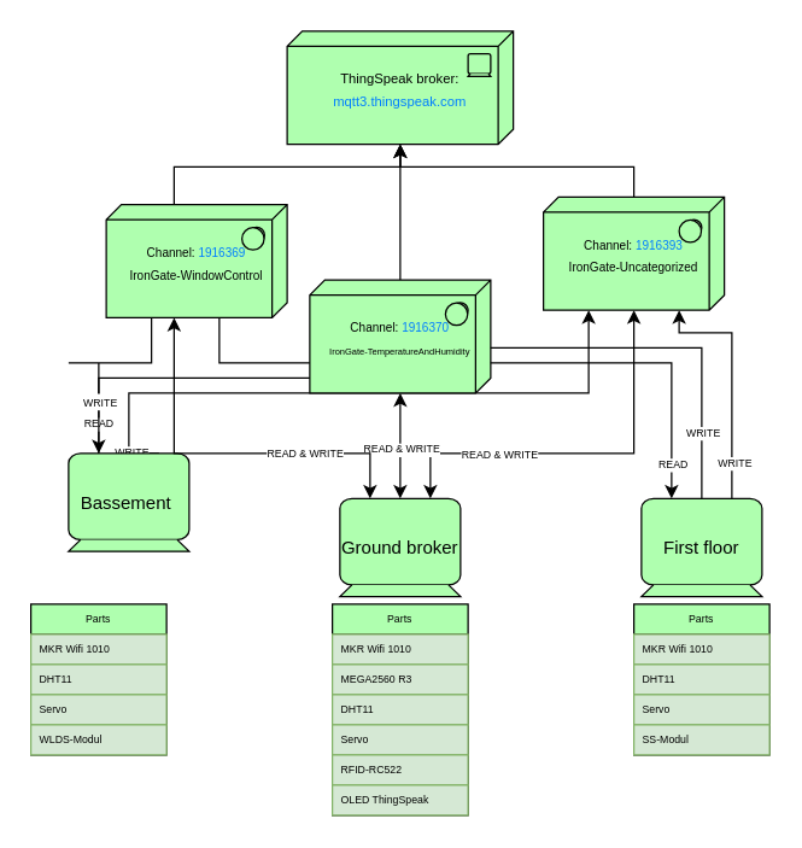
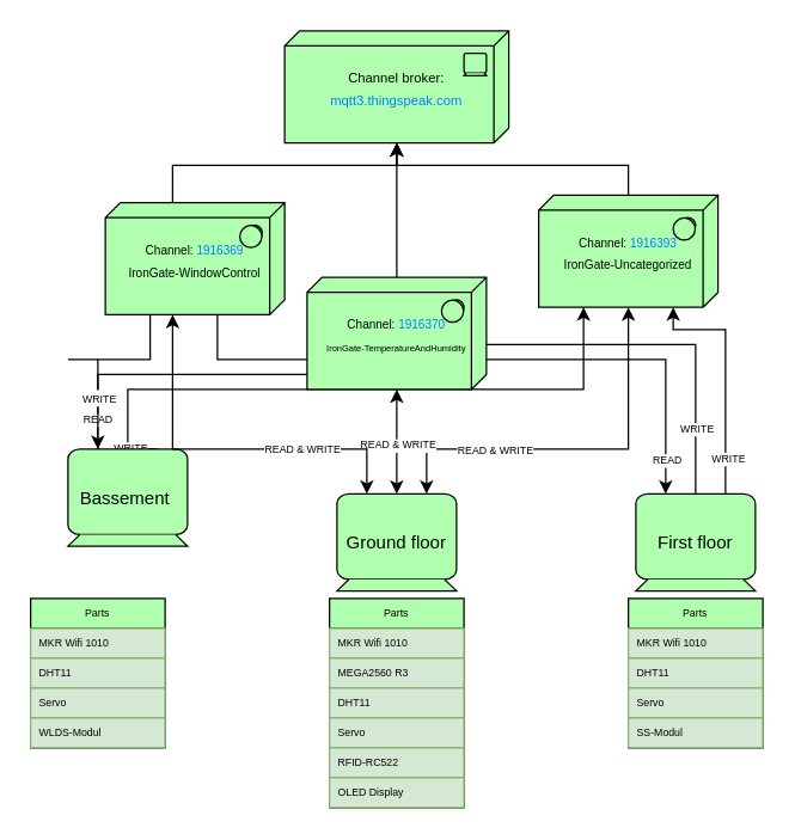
  <mxCell id="0" />
  <mxCell id="1" parent="0" />
  <mxCell id="2" style="edgeStyle=orthogonalEdgeStyle;rounded=0;orthogonalLoop=1;jettySize=auto;html=1;exitX=0.25;exitY=0;exitDx=0;exitDy=0;exitPerimeter=0;entryX=0.25;entryY=1;entryDx=0;entryDy=0;entryPerimeter=0;fontSize=9;fontColor=#007FFF;startArrow=classic;startFill=1;endArrow=none;endFill=0;" edge="1" parent="1" source="8" target="29"><mxGeometry relative="1" as="geometry"><Array as="points"><mxPoint x="45" y="240" /><mxPoint x="85" y="240" /></Array></mxGeometry></mxCell>
  <mxCell id="3" value="READ" style="edgeLabel;html=1;align=center;verticalAlign=middle;resizable=0;points=[];fontSize=7;fontColor=#000000;" vertex="1" connectable="0" parent="2"><mxGeometry x="-0.754" y="1" relative="1" as="geometry"><mxPoint as="offset" /></mxGeometry></mxCell>
  <mxCell id="4" style="edgeStyle=orthogonalEdgeStyle;rounded=0;orthogonalLoop=1;jettySize=auto;html=1;entryX=0.25;entryY=1;entryDx=0;entryDy=0;entryPerimeter=0;fontSize=9;fontColor=#007FFF;startArrow=none;startFill=0;endArrow=classic;endFill=1;" edge="1" parent="1" source="8" target="25"><mxGeometry relative="1" as="geometry"><Array as="points"><mxPoint x="65" y="250" /><mxPoint x="235" y="250" /></Array></mxGeometry></mxCell>
  <mxCell id="5" value="&lt;span style=&quot;font-size: 7px;&quot;&gt;WRITE&lt;/span&gt;" style="edgeLabel;html=1;align=center;verticalAlign=middle;resizable=0;points=[];fontSize=9;fontColor=#000000;" vertex="1" connectable="0" parent="4"><mxGeometry x="-0.866" y="1" relative="1" as="geometry"><mxPoint x="1" y="-20" as="offset" /></mxGeometry></mxCell>
  <mxCell id="6" style="edgeStyle=orthogonalEdgeStyle;rounded=0;orthogonalLoop=1;jettySize=auto;html=1;exitX=0.75;exitY=0;exitDx=0;exitDy=0;exitPerimeter=0;entryX=0.25;entryY=1;entryDx=0;entryDy=0;entryPerimeter=0;fontSize=9;fontColor=#007FFF;startArrow=none;startFill=0;endArrow=classic;endFill=1;" edge="1" parent="1" source="8" target="27"><mxGeometry relative="1" as="geometry"><Array as="points"><mxPoint x="85" y="260" /><mxPoint x="390" y="260" /></Array></mxGeometry></mxCell>
  <mxCell id="7" value="WRITE" style="edgeLabel;html=1;align=center;verticalAlign=middle;resizable=0;points=[];fontSize=7;fontColor=#000000;" vertex="1" connectable="0" parent="6"><mxGeometry x="-0.911" relative="1" as="geometry"><mxPoint y="-1" as="offset" /></mxGeometry></mxCell>
  <mxCell id="8" value="Bassement&amp;nbsp;" style="html=1;outlineConnect=0;whiteSpace=wrap;fillColor=#AFFFAF;shape=mxgraph.archimate3.device;" vertex="1" parent="1"><mxGeometry x="45" y="300" width="80" height="65" as="geometry" /></mxCell>
  <mxCell id="9" style="edgeStyle=orthogonalEdgeStyle;rounded=0;orthogonalLoop=1;jettySize=auto;html=1;exitX=0.75;exitY=0;exitDx=0;exitDy=0;exitPerimeter=0;entryX=0.5;entryY=1;entryDx=0;entryDy=0;entryPerimeter=0;fontSize=9;fontColor=#007FFF;startArrow=classic;startFill=1;endArrow=classic;endFill=1;" edge="1" parent="1" source="15" target="27"><mxGeometry relative="1" as="geometry"><Array as="points"><mxPoint x="285" y="300" /><mxPoint x="420" y="300" /></Array></mxGeometry></mxCell>
  <mxCell id="10" value="READ &amp;amp; WRITE" style="edgeLabel;html=1;align=center;verticalAlign=middle;resizable=0;points=[];fontSize=7;fontColor=#000000;" vertex="1" connectable="0" parent="9"><mxGeometry x="-0.447" y="-1" relative="1" as="geometry"><mxPoint x="3" as="offset" /></mxGeometry></mxCell>
  <mxCell id="11" style="edgeStyle=orthogonalEdgeStyle;rounded=0;orthogonalLoop=1;jettySize=auto;html=1;entryX=0.5;entryY=1;entryDx=0;entryDy=0;entryPerimeter=0;fontSize=9;fontColor=#007FFF;startArrow=classic;startFill=1;endArrow=classic;endFill=1;" edge="1" parent="1" source="15" target="25"><mxGeometry relative="1" as="geometry" /></mxCell>
  <mxCell id="12" value="READ &amp;amp; WRITE" style="edgeLabel;html=1;align=center;verticalAlign=middle;resizable=0;points=[];fontSize=7;fontColor=#000000;" vertex="1" connectable="0" parent="11"><mxGeometry x="-0.401" y="2" relative="1" as="geometry"><mxPoint x="2" y="-12" as="offset" /></mxGeometry></mxCell>
  <mxCell id="13" style="edgeStyle=orthogonalEdgeStyle;rounded=0;orthogonalLoop=1;jettySize=auto;html=1;exitX=0.25;exitY=0;exitDx=0;exitDy=0;exitPerimeter=0;fontSize=9;fontColor=#007FFF;startArrow=classic;startFill=1;endArrow=classic;endFill=1;" edge="1" parent="1" source="15" target="29"><mxGeometry relative="1" as="geometry"><Array as="points"><mxPoint x="245" y="300" /><mxPoint x="115" y="300" /></Array></mxGeometry></mxCell>
  <mxCell id="14" value="READ &amp;amp; WRITE" style="edgeLabel;html=1;align=center;verticalAlign=middle;resizable=0;points=[];fontSize=7;fontColor=#000000;" vertex="1" connectable="0" parent="13"><mxGeometry x="-0.385" relative="1" as="geometry"><mxPoint x="3" as="offset" /></mxGeometry></mxCell>
- <mxCell id="15" value="Ground broker" style="html=1;outlineConnect=0;whiteSpace=wrap;fillColor=#AFFFAF;shape=mxgraph.archimate3.device;" vertex="1" parent="1"><mxGeometry x="225" y="330" width="80" height="65" as="geometry" /></mxCell>
+ <mxCell id="15" value="Ground floor" style="html=1;outlineConnect=0;whiteSpace=wrap;fillColor=#AFFFAF;shape=mxgraph.archimate3.device;" vertex="1" parent="1"><mxGeometry x="225" y="330" width="80" height="65" as="geometry" /></mxCell>
  <mxCell id="16" style="edgeStyle=orthogonalEdgeStyle;rounded=0;orthogonalLoop=1;jettySize=auto;html=1;entryX=0.75;entryY=1;entryDx=0;entryDy=0;entryPerimeter=0;fontSize=9;fontColor=#007FFF;startArrow=classic;startFill=1;endArrow=none;endFill=0;" edge="1" parent="1" source="22" target="29"><mxGeometry relative="1" as="geometry"><Array as="points"><mxPoint x="445" y="240" /><mxPoint x="145" y="240" /></Array></mxGeometry></mxCell>
  <mxCell id="17" value="READ" style="edgeLabel;html=1;align=center;verticalAlign=middle;resizable=0;points=[];fontSize=7;fontColor=#000000;" vertex="1" connectable="0" parent="16"><mxGeometry x="-0.894" relative="1" as="geometry"><mxPoint as="offset" /></mxGeometry></mxCell>
  <mxCell id="18" style="edgeStyle=orthogonalEdgeStyle;rounded=0;orthogonalLoop=1;jettySize=auto;html=1;entryX=0.75;entryY=1;entryDx=0;entryDy=0;entryPerimeter=0;fontSize=9;fontColor=#007FFF;startArrow=none;startFill=0;endArrow=classic;endFill=1;" edge="1" parent="1" source="22" target="25"><mxGeometry relative="1" as="geometry"><Array as="points"><mxPoint x="465" y="230" /><mxPoint x="295" y="230" /></Array></mxGeometry></mxCell>
  <mxCell id="19" value="WRITE" style="edgeLabel;html=1;align=center;verticalAlign=middle;resizable=0;points=[];fontSize=7;fontColor=#000000;" vertex="1" connectable="0" parent="18"><mxGeometry x="-0.707" relative="1" as="geometry"><mxPoint as="offset" /></mxGeometry></mxCell>
  <mxCell id="20" style="edgeStyle=orthogonalEdgeStyle;rounded=0;orthogonalLoop=1;jettySize=auto;html=1;exitX=0.75;exitY=0;exitDx=0;exitDy=0;exitPerimeter=0;entryX=0.75;entryY=1;entryDx=0;entryDy=0;entryPerimeter=0;fontSize=9;fontColor=#007FFF;startArrow=none;startFill=0;endArrow=classic;endFill=1;" edge="1" parent="1" source="22" target="27"><mxGeometry relative="1" as="geometry"><Array as="points"><mxPoint x="485" y="220" /><mxPoint x="450" y="220" /></Array></mxGeometry></mxCell>
  <mxCell id="21" value="WRITE" style="edgeLabel;html=1;align=center;verticalAlign=middle;resizable=0;points=[];fontSize=7;fontColor=#000000;" vertex="1" connectable="0" parent="20"><mxGeometry x="-0.696" y="-1" relative="1" as="geometry"><mxPoint as="offset" /></mxGeometry></mxCell>
  <mxCell id="22" value="First floor" style="html=1;outlineConnect=0;whiteSpace=wrap;fillColor=#AFFFAF;shape=mxgraph.archimate3.device;" vertex="1" parent="1"><mxGeometry x="425" y="330" width="80" height="65" as="geometry" /></mxCell>
- <mxCell id="23" value="&lt;font style=&quot;font-size: 9px;&quot;&gt;ThingSpeak broker:&lt;br&gt;&lt;font style=&quot;font-size: 9px;&quot; color=&quot;#007fff&quot;&gt;mqtt3.thingspeak.com&lt;/font&gt;&lt;/font&gt;" style="html=1;outlineConnect=0;whiteSpace=wrap;fillColor=#AFFFAF;shape=mxgraph.archimate3.tech;techType=device;" vertex="1" parent="1"><mxGeometry x="190" y="20" width="150" height="75" as="geometry" /></mxCell>
+ <mxCell id="23" value="&lt;font style=&quot;font-size: 9px;&quot;&gt;Channel broker:&lt;br&gt;&lt;font style=&quot;font-size: 9px;&quot; color=&quot;#007fff&quot;&gt;mqtt3.thingspeak.com&lt;/font&gt;&lt;/font&gt;" style="html=1;outlineConnect=0;whiteSpace=wrap;fillColor=#AFFFAF;shape=mxgraph.archimate3.tech;techType=device;" vertex="1" parent="1"><mxGeometry x="190" y="20" width="150" height="75" as="geometry" /></mxCell>
  <mxCell id="24" style="edgeStyle=orthogonalEdgeStyle;rounded=0;orthogonalLoop=1;jettySize=auto;html=1;entryX=0.5;entryY=1;entryDx=0;entryDy=0;entryPerimeter=0;startArrow=none;startFill=0;" edge="1" parent="1" source="25" target="23"><mxGeometry relative="1" as="geometry" /></mxCell>
  <mxCell id="25" value="&lt;font style=&quot;&quot;&gt;&lt;span style=&quot;font-size: 8px;&quot;&gt;Channel: &lt;/span&gt;&lt;font style=&quot;font-size: 8px;&quot; color=&quot;#007fff&quot;&gt;1916370&lt;/font&gt;&lt;br&gt;&lt;font style=&quot;font-size: 6px;&quot;&gt;IronGate-TemperatureAndHumidity&lt;/font&gt;&lt;br&gt;&lt;/font&gt;" style="html=1;outlineConnect=0;whiteSpace=wrap;fillColor=#AFFFAF;shape=mxgraph.archimate3.tech;techType=sysSw;" vertex="1" parent="1"><mxGeometry x="205" y="185" width="120" height="75" as="geometry" /></mxCell>
  <mxCell id="26" style="edgeStyle=orthogonalEdgeStyle;rounded=0;orthogonalLoop=1;jettySize=auto;html=1;entryX=0.5;entryY=1;entryDx=0;entryDy=0;entryPerimeter=0;startArrow=none;startFill=0;" edge="1" parent="1" source="27" target="23"><mxGeometry relative="1" as="geometry"><Array as="points"><mxPoint x="420" y="110" /><mxPoint x="265" y="110" /></Array></mxGeometry></mxCell>
  <mxCell id="27" value="&lt;font style=&quot;font-size: 8px;&quot;&gt;Channel:&amp;nbsp;&lt;font color=&quot;#007fff&quot;&gt;1916393&lt;/font&gt;&lt;br&gt;IronGate-Uncategorized&lt;/font&gt;" style="html=1;outlineConnect=0;whiteSpace=wrap;fillColor=#AFFFAF;shape=mxgraph.archimate3.tech;techType=sysSw;" vertex="1" parent="1"><mxGeometry x="360" y="130" width="120" height="75" as="geometry" /></mxCell>
  <mxCell id="28" style="edgeStyle=orthogonalEdgeStyle;rounded=0;orthogonalLoop=1;jettySize=auto;html=1;startArrow=none;startFill=0;entryX=0.5;entryY=1;entryDx=0;entryDy=0;entryPerimeter=0;" edge="1" parent="1" source="29" target="23"><mxGeometry relative="1" as="geometry"><mxPoint x="295" y="110" as="targetPoint" /><Array as="points"><mxPoint x="115" y="110" /><mxPoint x="265" y="110" /></Array></mxGeometry></mxCell>
  <mxCell id="29" value="&lt;font style=&quot;font-size: 8px;&quot;&gt;Channel: &lt;font color=&quot;#007fff&quot;&gt;1916369&lt;/font&gt;&lt;br&gt;IronGate-WindowControl&lt;/font&gt;" style="html=1;outlineConnect=0;whiteSpace=wrap;fillColor=#AFFFAF;shape=mxgraph.archimate3.tech;techType=sysSw;" vertex="1" parent="1"><mxGeometry x="70" y="135" width="120" height="75" as="geometry" /></mxCell>
  <mxCell id="30" value="Parts" style="swimlane;fontStyle=0;childLayout=stackLayout;horizontal=1;startSize=20;horizontalStack=0;resizeParent=1;resizeParentMax=0;resizeLast=0;collapsible=1;marginBottom=0;fontSize=7;fontColor=#000000;fillColor=#AFFFAF;" vertex="1" parent="1"><mxGeometry x="20" y="400" width="90" height="100" as="geometry" /></mxCell>
  <mxCell id="31" value="MKR Wifi 1010" style="text;strokeColor=#82b366;fillColor=#d5e8d4;align=left;verticalAlign=middle;spacingLeft=4;spacingRight=4;overflow=hidden;points=[[0,0.5],[1,0.5]];portConstraint=eastwest;rotatable=0;fontSize=7;" vertex="1" parent="30"><mxGeometry y="20" width="90" height="20" as="geometry" /></mxCell>
  <mxCell id="32" value="DHT11" style="text;strokeColor=#82b366;fillColor=#d5e8d4;align=left;verticalAlign=middle;spacingLeft=4;spacingRight=4;overflow=hidden;points=[[0,0.5],[1,0.5]];portConstraint=eastwest;rotatable=0;fontSize=7;" vertex="1" parent="30"><mxGeometry y="40" width="90" height="20" as="geometry" /></mxCell>
  <mxCell id="33" value="Servo" style="text;strokeColor=#82b366;fillColor=#d5e8d4;align=left;verticalAlign=middle;spacingLeft=4;spacingRight=4;overflow=hidden;points=[[0,0.5],[1,0.5]];portConstraint=eastwest;rotatable=0;fontSize=7;" vertex="1" parent="30"><mxGeometry y="60" width="90" height="20" as="geometry" /></mxCell>
  <mxCell id="34" value="WLDS-Modul" style="text;strokeColor=#82b366;fillColor=#d5e8d4;align=left;verticalAlign=middle;spacingLeft=4;spacingRight=4;overflow=hidden;points=[[0,0.5],[1,0.5]];portConstraint=eastwest;rotatable=0;fontSize=7;" vertex="1" parent="30"><mxGeometry y="80" width="90" height="20" as="geometry" /></mxCell>
  <mxCell id="35" value="Parts" style="swimlane;fontStyle=0;childLayout=stackLayout;horizontal=1;startSize=20;horizontalStack=0;resizeParent=1;resizeParentMax=0;resizeLast=0;collapsible=1;marginBottom=0;fontSize=7;fontColor=#000000;fillColor=#AFFFAF;gradientColor=none;" vertex="1" parent="1"><mxGeometry x="220" y="400" width="90" height="140" as="geometry" /></mxCell>
  <mxCell id="36" value="MKR Wifi 1010" style="text;strokeColor=#82b366;fillColor=#d5e8d4;align=left;verticalAlign=middle;spacingLeft=4;spacingRight=4;overflow=hidden;points=[[0,0.5],[1,0.5]];portConstraint=eastwest;rotatable=0;fontSize=7;" vertex="1" parent="35"><mxGeometry y="20" width="90" height="20" as="geometry" /></mxCell>
  <mxCell id="37" value="MEGA2560 R3" style="text;strokeColor=#82b366;fillColor=#d5e8d4;align=left;verticalAlign=middle;spacingLeft=4;spacingRight=4;overflow=hidden;points=[[0,0.5],[1,0.5]];portConstraint=eastwest;rotatable=0;fontSize=7;" vertex="1" parent="35"><mxGeometry y="40" width="90" height="20" as="geometry" /></mxCell>
  <mxCell id="38" value="DHT11" style="text;strokeColor=#82b366;fillColor=#d5e8d4;align=left;verticalAlign=middle;spacingLeft=4;spacingRight=4;overflow=hidden;points=[[0,0.5],[1,0.5]];portConstraint=eastwest;rotatable=0;fontSize=7;" vertex="1" parent="35"><mxGeometry y="60" width="90" height="20" as="geometry" /></mxCell>
  <mxCell id="39" value="Servo" style="text;strokeColor=#82b366;fillColor=#d5e8d4;align=left;verticalAlign=middle;spacingLeft=4;spacingRight=4;overflow=hidden;points=[[0,0.5],[1,0.5]];portConstraint=eastwest;rotatable=0;fontSize=7;" vertex="1" parent="35"><mxGeometry y="80" width="90" height="20" as="geometry" /></mxCell>
  <mxCell id="40" value="RFID-RC522" style="text;strokeColor=#82b366;fillColor=#d5e8d4;align=left;verticalAlign=middle;spacingLeft=4;spacingRight=4;overflow=hidden;points=[[0,0.5],[1,0.5]];portConstraint=eastwest;rotatable=0;fontSize=7;" vertex="1" parent="35"><mxGeometry y="100" width="90" height="20" as="geometry" /></mxCell>
- <mxCell id="41" value="OLED ThingSpeak" style="text;strokeColor=#82b366;fillColor=#d5e8d4;align=left;verticalAlign=middle;spacingLeft=4;spacingRight=4;overflow=hidden;points=[[0,0.5],[1,0.5]];portConstraint=eastwest;rotatable=0;fontSize=7;" vertex="1" parent="35"><mxGeometry y="120" width="90" height="20" as="geometry" /></mxCell>
+ <mxCell id="41" value="OLED Display" style="text;strokeColor=#82b366;fillColor=#d5e8d4;align=left;verticalAlign=middle;spacingLeft=4;spacingRight=4;overflow=hidden;points=[[0,0.5],[1,0.5]];portConstraint=eastwest;rotatable=0;fontSize=7;" vertex="1" parent="35"><mxGeometry y="120" width="90" height="20" as="geometry" /></mxCell>
  <mxCell id="42" value="Parts" style="swimlane;fontStyle=0;childLayout=stackLayout;horizontal=1;startSize=20;horizontalStack=0;resizeParent=1;resizeParentMax=0;resizeLast=0;collapsible=1;marginBottom=0;fontSize=7;fontColor=#000000;fillColor=#AFFFAF;" vertex="1" parent="1"><mxGeometry x="420" y="400" width="90" height="100" as="geometry" /></mxCell>
  <mxCell id="43" value="MKR Wifi 1010" style="text;strokeColor=#82b366;fillColor=#d5e8d4;align=left;verticalAlign=middle;spacingLeft=4;spacingRight=4;overflow=hidden;points=[[0,0.5],[1,0.5]];portConstraint=eastwest;rotatable=0;fontSize=7;" vertex="1" parent="42"><mxGeometry y="20" width="90" height="20" as="geometry" /></mxCell>
  <mxCell id="44" value="DHT11" style="text;strokeColor=#82b366;fillColor=#d5e8d4;align=left;verticalAlign=middle;spacingLeft=4;spacingRight=4;overflow=hidden;points=[[0,0.5],[1,0.5]];portConstraint=eastwest;rotatable=0;fontSize=7;" vertex="1" parent="42"><mxGeometry y="40" width="90" height="20" as="geometry" /></mxCell>
  <mxCell id="45" value="Servo" style="text;strokeColor=#82b366;fillColor=#d5e8d4;align=left;verticalAlign=middle;spacingLeft=4;spacingRight=4;overflow=hidden;points=[[0,0.5],[1,0.5]];portConstraint=eastwest;rotatable=0;fontSize=7;" vertex="1" parent="42"><mxGeometry y="60" width="90" height="20" as="geometry" /></mxCell>
  <mxCell id="46" value="SS-Modul" style="text;strokeColor=#82b366;fillColor=#d5e8d4;align=left;verticalAlign=middle;spacingLeft=4;spacingRight=4;overflow=hidden;points=[[0,0.5],[1,0.5]];portConstraint=eastwest;rotatable=0;fontSize=7;" vertex="1" parent="42"><mxGeometry y="80" width="90" height="20" as="geometry" /></mxCell>
